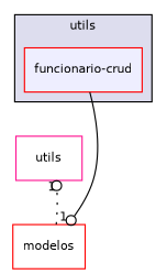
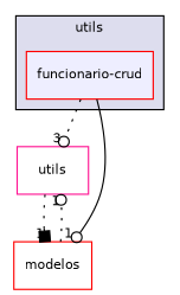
  digraph {
    compound=true
    node [color=red fontname=Helvetica fontsize=10 shape=box style=filled]
    edge [arrowhead=odot headlabel=1 labeldistance=1.5 labelfontname=Helvetica labelfontsize=10 style=dotted]
    n1 [fillcolor="#eeeeff" label="funcionario-crud" pencolor=black]
    n2 [color=deeppink label=utils style=""]
    n3 [fillcolor=white label=modelos]
    subgraph cluster_1 {
      bgcolor="#ddddee"
      fontname=Helvetica
      fontsize=10
      label=utils
      pencolor=black
      n1
    }
+   n1 -> n2 [headlabel=3]
    n1 -> n3 [style=solid]
+   n2 -> n3 [arrowhead=box]
    n3 -> n2
  }
